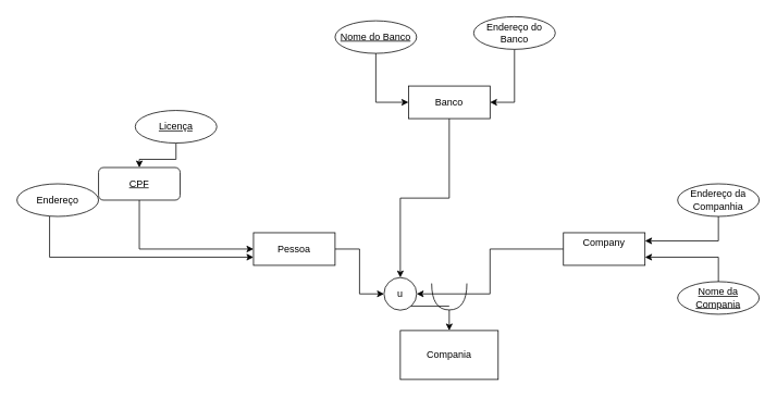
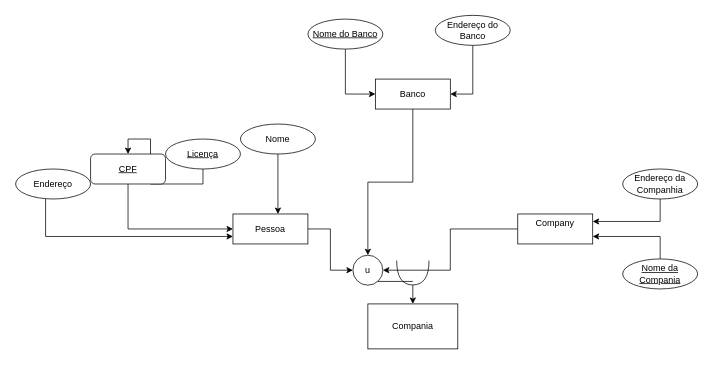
  <mxCell id="0" />
  <mxCell id="1" parent="0" />
  <mxCell id="2" style="edgeStyle=orthogonalEdgeStyle;rounded=0;orthogonalLoop=1;jettySize=auto;html=1;entryX=0;entryY=0.5;entryDx=0;entryDy=0;" edge="1" parent="1" source="3" target="9"><mxGeometry relative="1" as="geometry" /></mxCell>
  <mxCell id="3" value="&lt;font style=&quot;vertical-align: inherit;&quot;&gt;&lt;font style=&quot;vertical-align: inherit;&quot;&gt;Pessoa&lt;/font&gt;&lt;/font&gt;" style="whiteSpace=wrap;html=1;align=center;" vertex="1" parent="1"><mxGeometry x="310" y="285" width="100" height="40" as="geometry" /></mxCell>
  <mxCell id="4" style="edgeStyle=orthogonalEdgeStyle;rounded=0;orthogonalLoop=1;jettySize=auto;html=1;entryX=0.5;entryY=0;entryDx=0;entryDy=0;" edge="1" parent="1" source="5" target="9"><mxGeometry relative="1" as="geometry" /></mxCell>
  <mxCell id="5" value="&lt;font style=&quot;vertical-align: inherit;&quot;&gt;&lt;font style=&quot;vertical-align: inherit;&quot;&gt;&lt;font style=&quot;vertical-align: inherit;&quot;&gt;&lt;font style=&quot;vertical-align: inherit;&quot;&gt;Banco&lt;span style=&quot;color: rgba(0, 0, 0, 0); font-family: monospace; font-size: 0px; text-align: start;&quot;&gt;%3CmxGraphModel%3E%3Croot%3E%3CmxCell%20id%3D%220%22%2F%3E%3CmxCell%20id%3D%221%22%20parent%3D%220%22%2F%3E%3CmxCell%20id%3D%222%22%20value%3D%22%26lt%3Bfont%20style%3D%26quot%3Bvertical-align%3A%20inherit%3B%26quot%3B%26gt%3B%26lt%3Bfont%20style%3D%26quot%3Bvertical-align%3A%20inherit%3B%26quot%3B%26gt%3BPessoa%26lt%3B%2Ffont%26gt%3B%26lt%3B%2Ffont%26gt%3B%22%20style%3D%22whiteSpace%3Dwrap%3Bhtml%3D1%3Balign%3Dcenter%3B%22%20vertex%3D%221%22%20parent%3D%221%22%3E%3CmxGeometry%20x%3D%2250%22%20y%3D%22200%22%20width%3D%22100%22%20height%3D%2240%22%20as%3D%22geometry%22%2F%3E%3C%2FmxCell%3E%3C%2Froot%3E%3C%2FmxGraphModel%3E&lt;/span&gt;&lt;br&gt;&lt;/font&gt;&lt;/font&gt;&lt;/font&gt;&lt;/font&gt;" style="whiteSpace=wrap;html=1;align=center;" vertex="1" parent="1"><mxGeometry x="500" y="105" width="100" height="40" as="geometry" /></mxCell>
  <mxCell id="6" style="edgeStyle=orthogonalEdgeStyle;rounded=0;orthogonalLoop=1;jettySize=auto;html=1;exitX=0;exitY=0.5;exitDx=0;exitDy=0;entryX=1;entryY=0.5;entryDx=0;entryDy=0;" edge="1" parent="1" source="7" target="9"><mxGeometry relative="1" as="geometry" /></mxCell>
  <mxCell id="7" value="&lt;font style=&quot;vertical-align: inherit;&quot;&gt;&lt;font style=&quot;vertical-align: inherit;&quot;&gt;&lt;font style=&quot;vertical-align: inherit;&quot;&gt;&lt;font style=&quot;vertical-align: inherit;&quot;&gt;Company&lt;br&gt;&lt;br&gt;&lt;/font&gt;&lt;/font&gt;&lt;/font&gt;&lt;/font&gt;" style="whiteSpace=wrap;html=1;align=center;" vertex="1" parent="1"><mxGeometry x="690" y="285" width="100" height="40" as="geometry" /></mxCell>
  <mxCell id="8" style="edgeStyle=orthogonalEdgeStyle;rounded=0;orthogonalLoop=1;jettySize=auto;html=1;entryX=0.5;entryY=0;entryDx=0;entryDy=0;startArrow=none;" edge="1" parent="1" source="27" target="10"><mxGeometry relative="1" as="geometry"><Array as="points"><mxPoint x="550" y="398" /></Array></mxGeometry></mxCell>
  <mxCell id="9" value="&lt;font style=&quot;vertical-align: inherit;&quot;&gt;&lt;font style=&quot;vertical-align: inherit;&quot;&gt;u&lt;/font&gt;&lt;/font&gt;" style="ellipse;whiteSpace=wrap;html=1;aspect=fixed;" vertex="1" parent="1"><mxGeometry x="470" y="340" width="40" height="40" as="geometry" /></mxCell>
  <mxCell id="10" value="&lt;font style=&quot;vertical-align: inherit;&quot;&gt;&lt;font style=&quot;vertical-align: inherit;&quot;&gt;Compania&lt;br&gt;&lt;/font&gt;&lt;/font&gt;" style="rounded=0;whiteSpace=wrap;html=1;" vertex="1" parent="1"><mxGeometry x="490" y="405" width="120" height="60" as="geometry" /></mxCell>
  <mxCell id="11" style="edgeStyle=orthogonalEdgeStyle;rounded=0;orthogonalLoop=1;jettySize=auto;html=1;" edge="1" parent="1" source="12" target="14"><mxGeometry relative="1" as="geometry" /></mxCell>
- <mxCell id="12" value="&lt;font style=&quot;vertical-align: inherit;&quot;&gt;&lt;font style=&quot;vertical-align: inherit;&quot;&gt;Licença&lt;/font&gt;&lt;/font&gt;" style="ellipse;whiteSpace=wrap;html=1;align=center;fontStyle=4;" vertex="1" parent="1"><mxGeometry x="165" y="135" width="100" height="40" as="geometry" /></mxCell>
+ <mxCell id="12" value="&lt;font style=&quot;vertical-align: inherit;&quot;&gt;&lt;font style=&quot;vertical-align: inherit;&quot;&gt;Licença&lt;/font&gt;&lt;/font&gt;" style="ellipse;whiteSpace=wrap;html=1;align=center;fontStyle=4;" vertex="1" parent="1"><mxGeometry x="220" y="185" width="100" height="40" as="geometry" /></mxCell>
  <mxCell id="13" style="edgeStyle=orthogonalEdgeStyle;rounded=0;orthogonalLoop=1;jettySize=auto;html=1;entryX=0;entryY=0.5;entryDx=0;entryDy=0;" edge="1" parent="1" source="14" target="3"><mxGeometry relative="1" as="geometry"><Array as="points"><mxPoint x="170" y="305" /></Array></mxGeometry></mxCell>
  <mxCell id="14" value="&lt;font style=&quot;vertical-align: inherit;&quot;&gt;&lt;font style=&quot;vertical-align: inherit;&quot;&gt;CPF&lt;/font&gt;&lt;/font&gt;" style="whiteSpace=wrap;html=1;align=center;fontStyle=4;rounded=1;" vertex="1" parent="1"><mxGeometry x="120" y="205" width="100" height="40" as="geometry" /></mxCell>
+ <mxCell id="15" style="edgeStyle=orthogonalEdgeStyle;rounded=0;orthogonalLoop=1;jettySize=auto;html=1;" edge="1" parent="1" source="16" target="3"><mxGeometry relative="1" as="geometry"><Array as="points"><mxPoint x="370" y="265" /><mxPoint x="370" y="265" /></Array></mxGeometry></mxCell>
+ <mxCell id="16" value="&lt;font style=&quot;vertical-align: inherit;&quot;&gt;&lt;font style=&quot;vertical-align: inherit;&quot;&gt;Nome&lt;/font&gt;&lt;/font&gt;" style="ellipse;whiteSpace=wrap;html=1;align=center;" vertex="1" parent="1"><mxGeometry x="320" y="165" width="100" height="40" as="geometry" /></mxCell>
  <mxCell id="17" style="edgeStyle=orthogonalEdgeStyle;rounded=0;orthogonalLoop=1;jettySize=auto;html=1;" edge="1" parent="1" source="18"><mxGeometry relative="1" as="geometry"><mxPoint x="310" y="315" as="targetPoint" /><Array as="points"><mxPoint x="60" y="315" /><mxPoint x="310" y="315" /></Array></mxGeometry></mxCell>
  <mxCell id="18" value="&lt;font style=&quot;vertical-align: inherit;&quot;&gt;&lt;font style=&quot;vertical-align: inherit;&quot;&gt;Endereço&lt;/font&gt;&lt;/font&gt;" style="ellipse;whiteSpace=wrap;html=1;align=center;" vertex="1" parent="1"><mxGeometry x="20" y="225" width="100" height="40" as="geometry" /></mxCell>
  <mxCell id="19" style="edgeStyle=orthogonalEdgeStyle;rounded=0;orthogonalLoop=1;jettySize=auto;html=1;entryX=0;entryY=0.5;entryDx=0;entryDy=0;" edge="1" parent="1" source="20" target="5"><mxGeometry relative="1" as="geometry" /></mxCell>
  <mxCell id="20" value="&lt;font style=&quot;vertical-align: inherit;&quot;&gt;&lt;font style=&quot;vertical-align: inherit;&quot;&gt;Nome do Banco&lt;/font&gt;&lt;/font&gt;" style="ellipse;whiteSpace=wrap;html=1;align=center;fontStyle=4;" vertex="1" parent="1"><mxGeometry x="410" y="25" width="100" height="40" as="geometry" /></mxCell>
  <mxCell id="21" style="edgeStyle=orthogonalEdgeStyle;rounded=0;orthogonalLoop=1;jettySize=auto;html=1;entryX=1;entryY=0.5;entryDx=0;entryDy=0;" edge="1" parent="1" source="22" target="5"><mxGeometry relative="1" as="geometry" /></mxCell>
  <mxCell id="22" value="&lt;font style=&quot;vertical-align: inherit;&quot;&gt;&lt;font style=&quot;vertical-align: inherit;&quot;&gt;Endereço do Banco&lt;/font&gt;&lt;/font&gt;" style="ellipse;whiteSpace=wrap;html=1;align=center;" vertex="1" parent="1"><mxGeometry x="580" y="20" width="100" height="40" as="geometry" /></mxCell>
  <mxCell id="23" style="edgeStyle=orthogonalEdgeStyle;rounded=0;orthogonalLoop=1;jettySize=auto;html=1;exitX=0;exitY=0.5;exitDx=0;exitDy=0;" edge="1" parent="1" source="24"><mxGeometry relative="1" as="geometry"><mxPoint x="790" y="315" as="targetPoint" /><Array as="points"><mxPoint x="880" y="365" /><mxPoint x="880" y="315" /><mxPoint x="790" y="315" /></Array></mxGeometry></mxCell>
  <mxCell id="24" value="&lt;font style=&quot;vertical-align: inherit;&quot;&gt;&lt;font style=&quot;vertical-align: inherit;&quot;&gt;Nome da Compania&lt;/font&gt;&lt;/font&gt;" style="ellipse;whiteSpace=wrap;html=1;align=center;fontStyle=4;" vertex="1" parent="1"><mxGeometry x="830" y="345" width="100" height="40" as="geometry" /></mxCell>
  <mxCell id="25" style="edgeStyle=orthogonalEdgeStyle;rounded=0;orthogonalLoop=1;jettySize=auto;html=1;exitX=0.5;exitY=1;exitDx=0;exitDy=0;entryX=1;entryY=0.25;entryDx=0;entryDy=0;entryPerimeter=0;" edge="1" parent="1" source="26" target="7"><mxGeometry relative="1" as="geometry"><mxPoint x="800" y="295" as="targetPoint" /><Array as="points"><mxPoint x="880" y="295" /></Array></mxGeometry></mxCell>
  <mxCell id="26" value="&lt;font style=&quot;vertical-align: inherit;&quot;&gt;&lt;font style=&quot;vertical-align: inherit;&quot;&gt;Endereço da Companhia&lt;/font&gt;&lt;/font&gt;" style="ellipse;whiteSpace=wrap;html=1;align=center;" vertex="1" parent="1"><mxGeometry x="830" y="225" width="100" height="40" as="geometry" /></mxCell>
  <mxCell id="27" value="" style="shape=requiredInterface;html=1;verticalLabelPosition=bottom;sketch=0;rotation=90;verticalAlign=middle;" vertex="1" parent="1"><mxGeometry x="533.75" y="341.87" width="32.5" height="43.13" as="geometry" /></mxCell>
  <mxCell id="28" value="" style="edgeStyle=orthogonalEdgeStyle;rounded=0;orthogonalLoop=1;jettySize=auto;html=1;endArrow=none;" edge="1" parent="1" source="9"><mxGeometry relative="1" as="geometry"><mxPoint x="550" y="285" as="sourcePoint" /><mxPoint x="550" y="375" as="targetPoint" /><Array as="points"><mxPoint x="550" y="375" /></Array></mxGeometry></mxCell>
